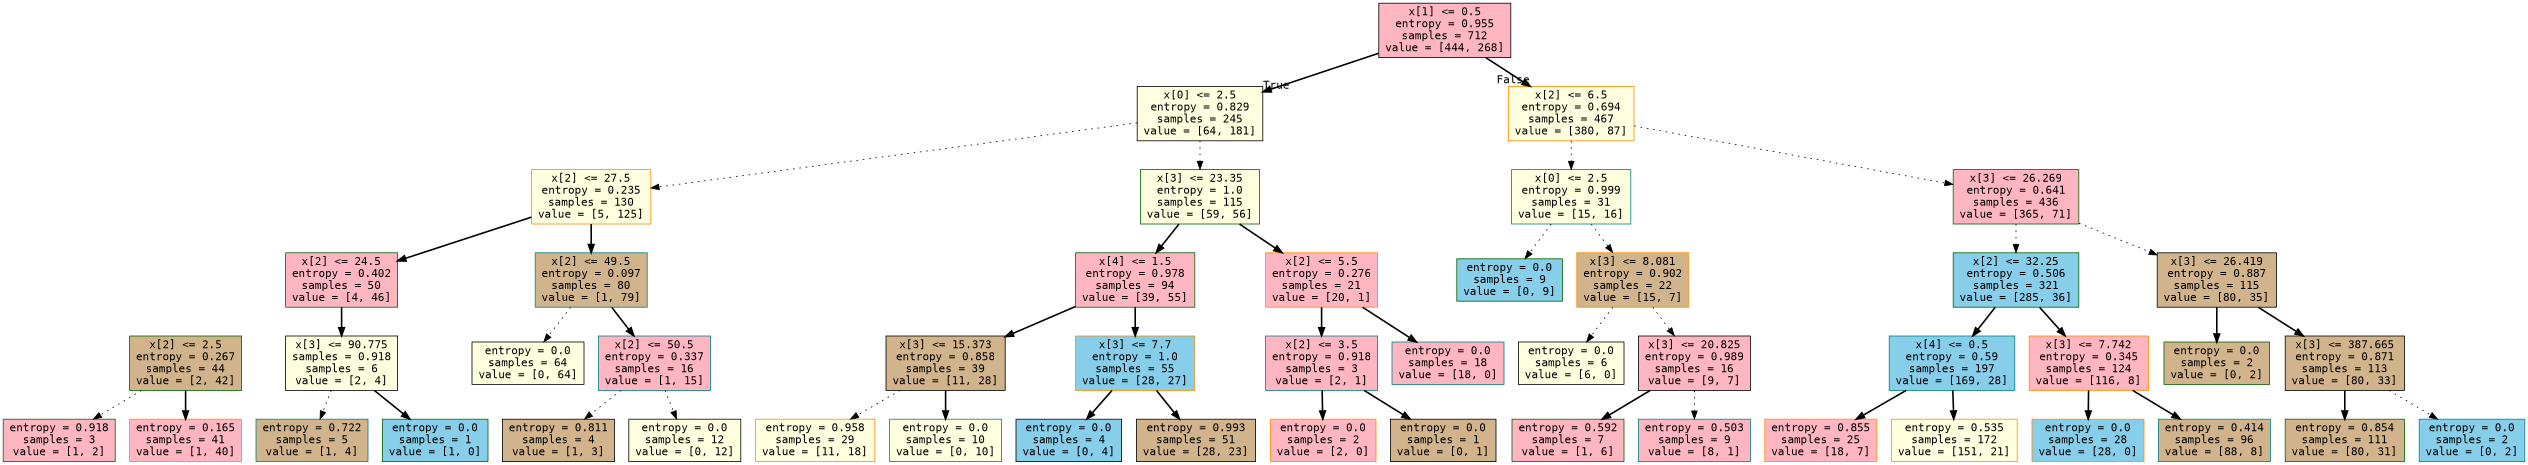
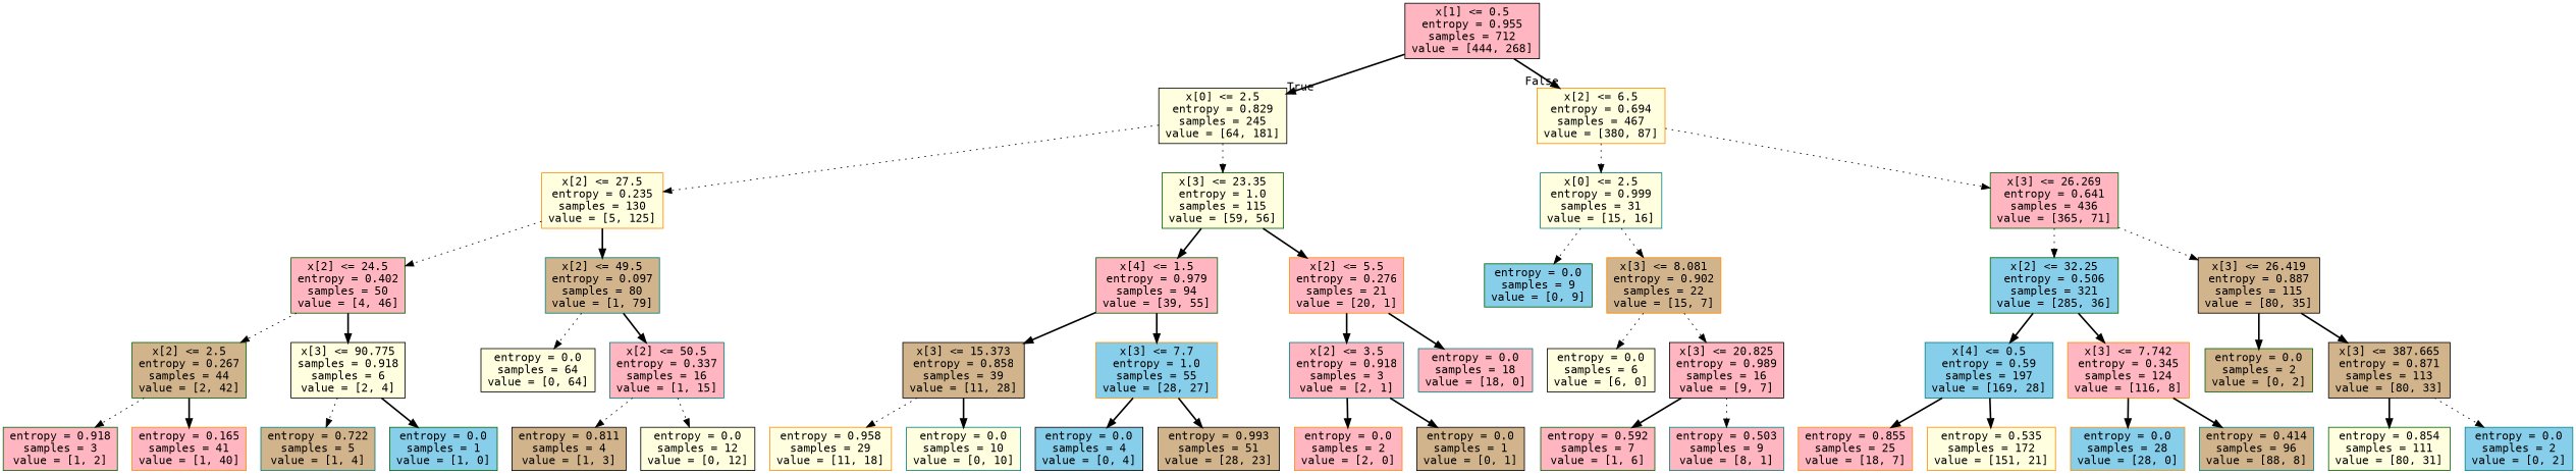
  digraph {
    fontname="DejaVu Sans Mono"
    node [color=black fillcolor=lightpink fontname="DejaVu Sans Mono" shape=box style=filled]
    edge [fontname="DejaVu Sans Mono" style=bold]
    n1 [label="x[1] <= 0.5\nentropy = 0.955\nsamples = 712\nvalue = [444, 268]"]
    n2 [fillcolor=lightyellow label="x[0] <= 2.5\nentropy = 0.829\nsamples = 245\nvalue = [64, 181]"]
    n3 [color=darkorange fillcolor=lightyellow label="x[2] <= 6.5\nentropy = 0.694\nsamples = 467\nvalue = [380, 87]"]
    n4 [color=darkorange fillcolor=lightyellow label="x[2] <= 27.5\nentropy = 0.235\nsamples = 130\nvalue = [5, 125]"]
    n5 [color=darkgreen fillcolor=lightyellow label="x[3] <= 23.35\nentropy = 1.0\nsamples = 115\nvalue = [59, 56]"]
    n6 [color=teal fillcolor=lightyellow label="x[0] <= 2.5\nentropy = 0.999\nsamples = 31\nvalue = [15, 16]"]
    n7 [color=darkgreen label="x[3] <= 26.269\nentropy = 0.641\nsamples = 436\nvalue = [365, 71]"]
    n8 [color=darkgreen label="x[2] <= 24.5\nentropy = 0.402\nsamples = 50\nvalue = [4, 46]"]
    n9 [color=teal fillcolor=tan label="x[2] <= 49.5\nentropy = 0.097\nsamples = 80\nvalue = [1, 79]"]
-   n10 [color=darkgreen label="x[4] <= 1.5\nentropy = 0.978\nsamples = 94\nvalue = [39, 55]"]
+   n10 [color=darkgreen label="x[4] <= 1.5\nentropy = 0.979\nsamples = 94\nvalue = [39, 55]"]
    n11 [color=darkorange label="x[2] <= 5.5\nentropy = 0.276\nsamples = 21\nvalue = [20, 1]"]
    n12 [color=darkgreen fillcolor=tan label="x[2] <= 2.5\nentropy = 0.267\nsamples = 44\nvalue = [2, 42]"]
    n13 [fillcolor=lightyellow label="x[3] <= 90.775\nsamples = 0.918\nsamples = 6\nvalue = [2, 4]"]
    n14 [fillcolor=lightyellow label="entropy = 0.0\nsamples = 64\nvalue = [0, 64]"]
    n15 [color=teal label="x[2] <= 50.5\nentropy = 0.337\nsamples = 16\nvalue = [1, 15]"]
    n16 [color=darkgreen label="entropy = 0.918\nsamples = 3\nvalue = [1, 2]"]
    n17 [color=darkorange label="entropy = 0.165\nsamples = 41\nvalue = [1, 40]"]
    n18 [color=teal fillcolor=tan label="entropy = 0.722\nsamples = 5\nvalue = [1, 4]"]
    n19 [color=darkgreen fillcolor=skyblue label="entropy = 0.0\nsamples = 1\nvalue = [1, 0]"]
    n20 [fillcolor=tan label="entropy = 0.811\nsamples = 4\nvalue = [1, 3]"]
    n21 [fillcolor=lightyellow label="entropy = 0.0\nsamples = 12\nvalue = [0, 12]"]
    n22 [fillcolor=tan label="x[3] <= 15.373\nentropy = 0.858\nsamples = 39\nvalue = [11, 28]"]
    n23 [color=darkorange fillcolor=skyblue label="x[3] <= 7.7\nentropy = 1.0\nsamples = 55\nvalue = [28, 27]"]
    n24 [color=teal label="x[2] <= 3.5\nentropy = 0.918\nsamples = 3\nvalue = [2, 1]"]
    n25 [color=teal label="entropy = 0.0\nsamples = 18\nvalue = [18, 0]"]
    n26 [color=darkorange fillcolor=lightyellow label="entropy = 0.958\nsamples = 29\nvalue = [11, 18]"]
    n27 [color=teal fillcolor=lightyellow label="entropy = 0.0\nsamples = 10\nvalue = [0, 10]"]
    n28 [fillcolor=skyblue label="entropy = 0.0\nsamples = 4\nvalue = [0, 4]"]
    n29 [fillcolor=tan label="entropy = 0.993\nsamples = 51\nvalue = [28, 23]"]
    n30 [color=darkorange label="entropy = 0.0\nsamples = 2\nvalue = [2, 0]"]
    n31 [fillcolor=tan label="entropy = 0.0\nsamples = 1\nvalue = [0, 1]"]
    n32 [color=darkgreen fillcolor=skyblue label="entropy = 0.0\nsamples = 9\nvalue = [0, 9]"]
    n33 [color=darkorange fillcolor=tan label="x[3] <= 8.081\nentropy = 0.902\nsamples = 22\nvalue = [15, 7]"]
    n34 [color=darkgreen fillcolor=skyblue label="x[2] <= 32.25\nentropy = 0.506\nsamples = 321\nvalue = [285, 36]"]
    n35 [fillcolor=tan label="x[3] <= 26.419\nentropy = 0.887\nsamples = 115\nvalue = [80, 35]"]
    n36 [fillcolor=lightyellow label="entropy = 0.0\nsamples = 6\nvalue = [6, 0]"]
    n37 [label="x[3] <= 20.825\nentropy = 0.989\nsamples = 16\nvalue = [9, 7]"]
    n38 [color=darkgreen label="entropy = 0.592\nsamples = 7\nvalue = [1, 6]"]
    n39 [color=teal label="entropy = 0.503\nsamples = 9\nvalue = [8, 1]"]
    n40 [color=teal fillcolor=skyblue label="x[4] <= 0.5\nentropy = 0.59\nsamples = 197\nvalue = [169, 28]"]
    n41 [color=darkorange label="x[3] <= 7.742\nentropy = 0.345\nsamples = 124\nvalue = [116, 8]"]
    n42 [color=darkgreen fillcolor=tan label="entropy = 0.0\nsamples = 2\nvalue = [0, 2]"]
    n43 [fillcolor=tan label="x[3] <= 387.665\nentropy = 0.871\nsamples = 113\nvalue = [80, 33]"]
    n44 [color=darkorange label="entropy = 0.855\nsamples = 25\nvalue = [18, 7]"]
    n45 [color=darkorange fillcolor=lightyellow label="entropy = 0.535\nsamples = 172\nvalue = [151, 21]"]
    n46 [color=darkorange fillcolor=skyblue label="entropy = 0.0\nsamples = 28\nvalue = [28, 0]"]
    n47 [color=teal fillcolor=tan label="entropy = 0.414\nsamples = 96\nvalue = [88, 8]"]
-   n48 [color=darkgreen fillcolor=tan label="entropy = 0.854\nsamples = 111\nvalue = [80, 31]"]
+   n48 [color=darkgreen fillcolor=lightyellow label="entropy = 0.854\nsamples = 111\nvalue = [80, 31]"]
    n49 [color=teal fillcolor=skyblue label="entropy = 0.0\nsamples = 2\nvalue = [0, 2]"]
    n1 -> n2 [headlabel=True labelangle=45 labeldistance=2.5]
    n1 -> n3 [headlabel=False labelangle=-45 labeldistance=2.5]
    n2 -> n4 [style=dotted]
    n2 -> n5 [style=dotted]
    n3 -> n6 [style=dotted]
    n3 -> n7 [style=dotted]
-   n4 -> n8
+   n4 -> n8 [style=dotted]
    n4 -> n9
    n5 -> n10
    n5 -> n11
    n6 -> n32 [style=dotted]
    n6 -> n33 [style=dotted]
    n7 -> n34 [style=dotted]
    n7 -> n35 [style=dotted]
+   n8 -> n12 [style=dotted]
    n8 -> n13
    n9 -> n14 [style=dotted]
    n9 -> n15
    n10 -> n22
    n10 -> n23
    n11 -> n24
    n11 -> n25
    n12 -> n16 [style=dotted]
    n12 -> n17
    n13 -> n18 [style=dotted]
    n13 -> n19
    n15 -> n20 [style=dotted]
    n15 -> n21 [style=dotted]
    n22 -> n26 [style=dotted]
    n22 -> n27
    n23 -> n28
    n23 -> n29
    n24 -> n30
    n24 -> n31
    n33 -> n36 [style=dotted]
    n33 -> n37 [style=dotted]
    n34 -> n40
    n34 -> n41
    n35 -> n42
    n35 -> n43
    n37 -> n38
    n37 -> n39 [style=dotted]
    n40 -> n44
    n40 -> n45
    n41 -> n46
    n41 -> n47
    n43 -> n48
    n43 -> n49 [style=dotted]
  }
